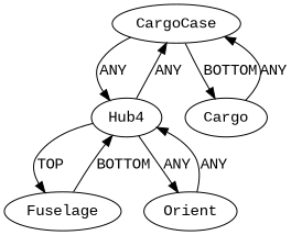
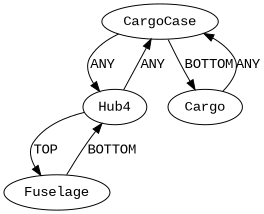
  digraph {
    fontname="Liberation Mono"
    node [fontname="Liberation Mono"]
    edge [fontname="Liberation Mono"]
    n1 [instance=CargoCase_instance_1 label=CargoCase]
    n2 [instance=Hub3_instance_4 label=Hub4]
    n3 [instance=Cargo_instance_1 label=Cargo]
    n4 [instance=Fuselage_instance_1 label=Fuselage]
-   n5 [instance=Orient label=Orient]
    n1 -> n2 [label=ANY]
    n1 -> n3 [label=BOTTOM]
    n2 -> n1 [label=ANY]
    n2 -> n4 [label=TOP]
-   n2 -> n5 [label=ANY]
    n3 -> n1 [label=ANY]
    n4 -> n2 [label=BOTTOM]
-   n5 -> n2 [label=ANY]
  }
